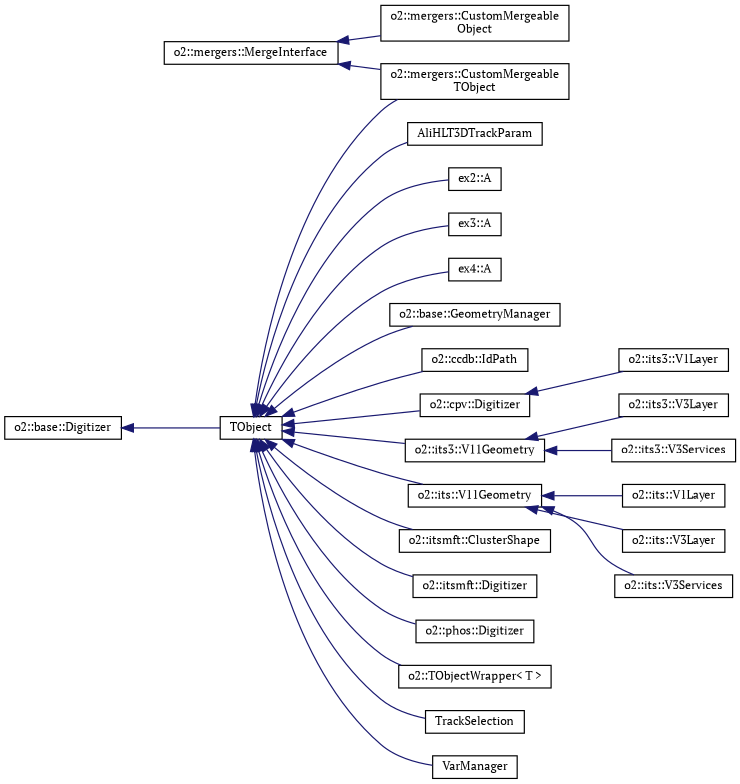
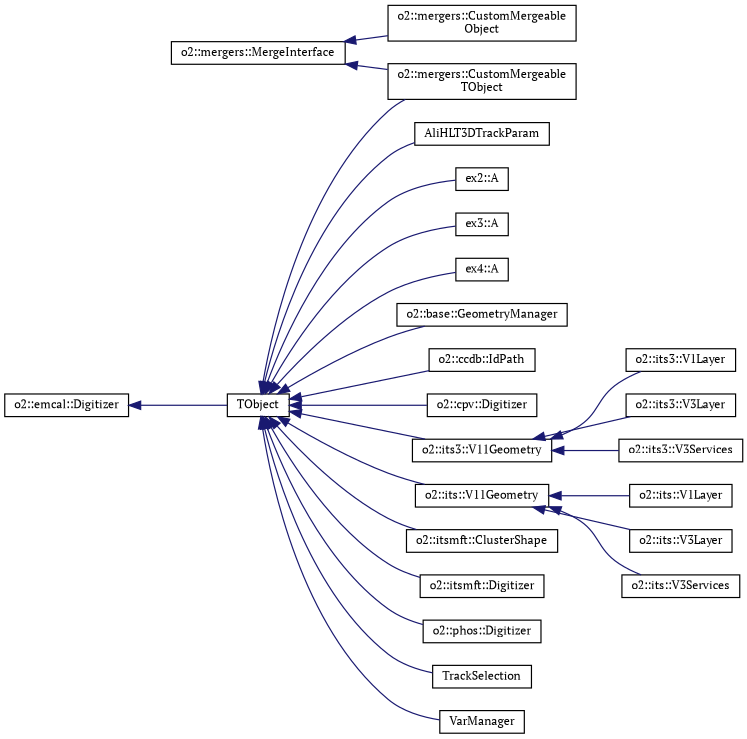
  digraph {
    fontname="PT Serif"
    rankdir=LR
    node [color=black fontname="PT Serif" fontsize=10 shape=record]
    edge [color=midnightblue dir=back fontname="PT Serif" fontsize=10 labelfontname=Helvetica labelfontsize=10 style=solid]
    n1 [height=0.2 label="o2::mergers::MergeInterface" width=0.4]
    n2 [height=0.2 label="o2::mergers::CustomMergeable\lObject" width=0.4]
    n3 [height=0.2 label="o2::mergers::CustomMergeable\lTObject" width=0.4]
    n4 [height=0.2 label=TObject width=0.4]
    n5 [height=0.2 label=AliHLT3DTrackParam width=0.4]
    n6 [height=0.2 label="ex2::A" width=0.4]
    n7 [height=0.2 label="ex3::A" width=0.4]
    n8 [height=0.2 label="ex4::A" width=0.4]
    n9 [height=0.2 label="o2::base::GeometryManager" width=0.4]
    n10 [height=0.2 label="o2::ccdb::IdPath" width=0.4]
    n11 [height=0.2 label="o2::cpv::Digitizer" width=0.4]
    n12 [height=0.2 label="o2::its3::V11Geometry" width=0.4]
    n13 [height=0.2 label="o2::its::V11Geometry" width=0.4]
    n14 [height=0.2 label="o2::itsmft::ClusterShape" width=0.4]
    n15 [height=0.2 label="o2::itsmft::Digitizer" width=0.4]
    n16 [height=0.2 label="o2::phos::Digitizer" width=0.4]
-   n17 [height=0.2 label="o2::TObjectWrapper\< T \>" width=0.4]
    n18 [height=0.2 label=TrackSelection width=0.4]
    n19 [height=0.2 label=VarManager width=0.4]
-   n20 [height=0.2 label="o2::base::Digitizer" width=0.4]
+   n20 [height=0.2 label="o2::emcal::Digitizer" width=0.4]
    n21 [height=0.2 label="o2::its3::V1Layer" width=0.4]
    n22 [height=0.2 label="o2::its3::V3Layer" width=0.4]
    n23 [height=0.2 label="o2::its3::V3Services" width=0.4]
    n24 [height=0.2 label="o2::its::V1Layer" width=0.4]
    n25 [height=0.2 label="o2::its::V3Layer" width=0.4]
    n26 [height=0.2 label="o2::its::V3Services" width=0.4]
    n1 -> n2
    n1 -> n3
    n4 -> n3
    n4 -> n5
    n4 -> n6
    n4 -> n7
    n4 -> n8
    n4 -> n9
    n4 -> n10
    n4 -> n11
    n4 -> n12
    n4 -> n13
    n4 -> n14
    n4 -> n15
    n4 -> n16
-   n4 -> n17
    n4 -> n18
    n4 -> n19
-   n11 -> n21
+   n12 -> n21
    n12 -> n22
    n12 -> n23
    n13 -> n24
    n13 -> n25
    n13 -> n26
    n20 -> n4
  }
